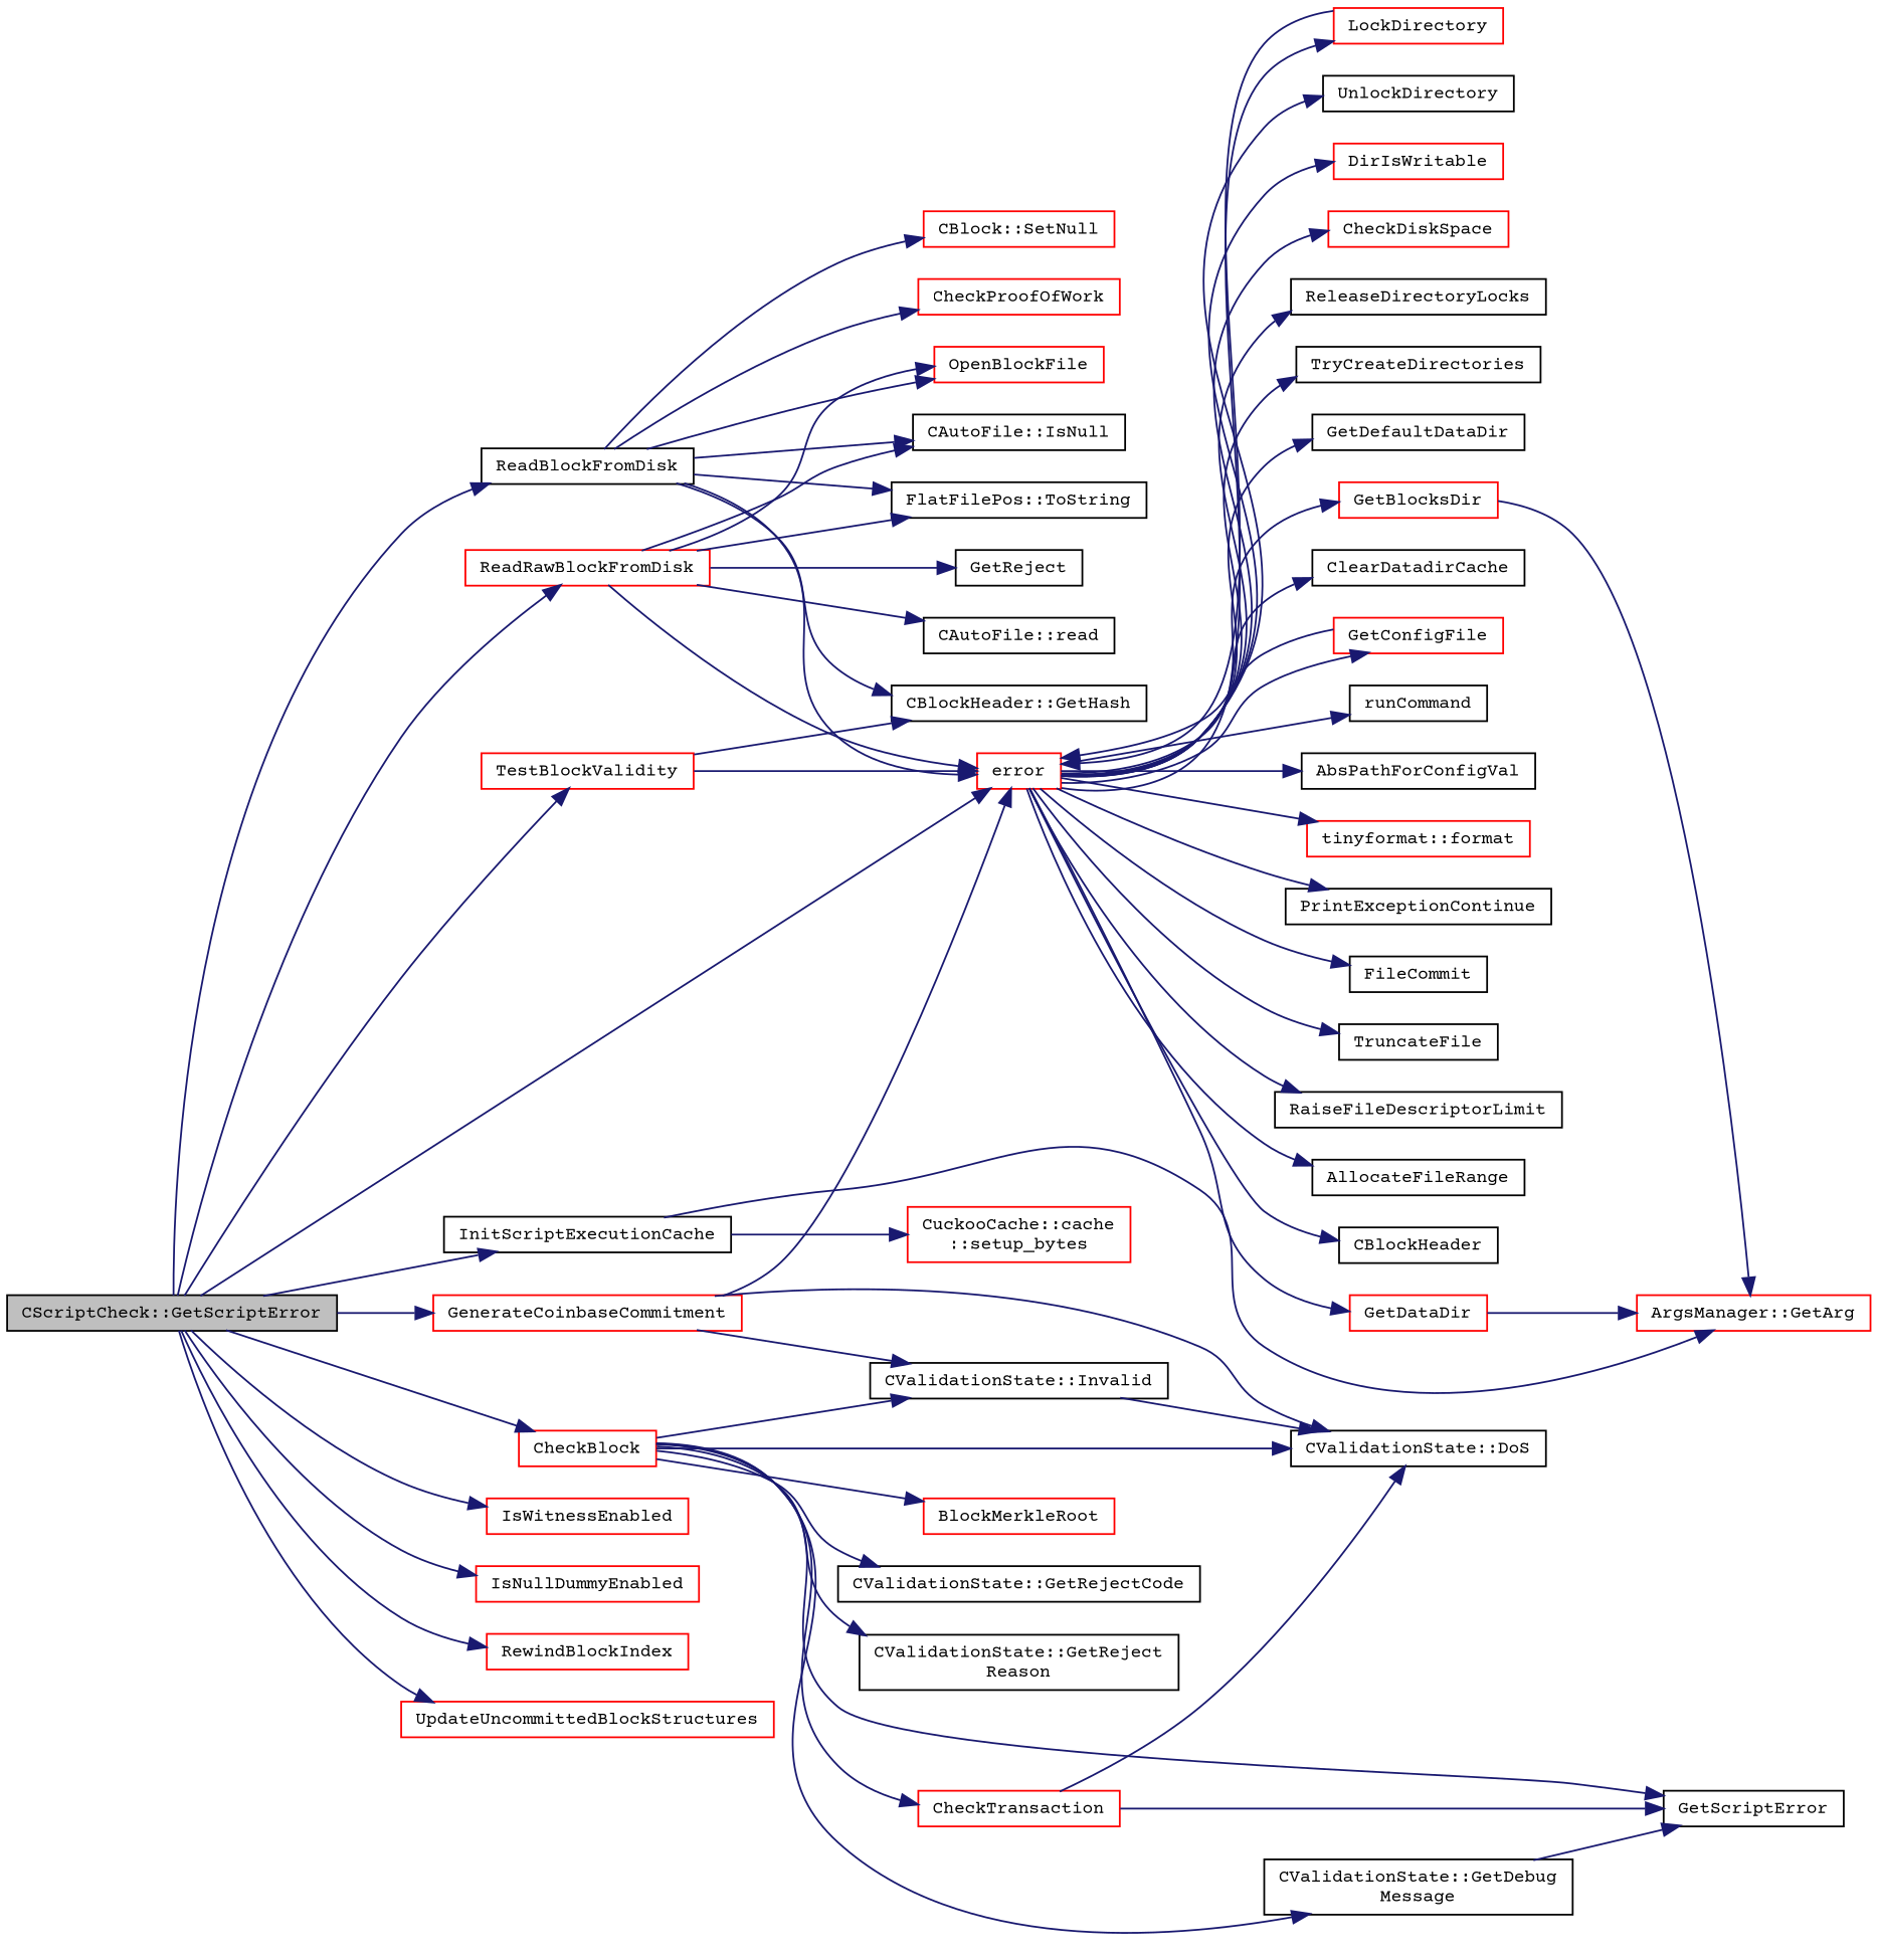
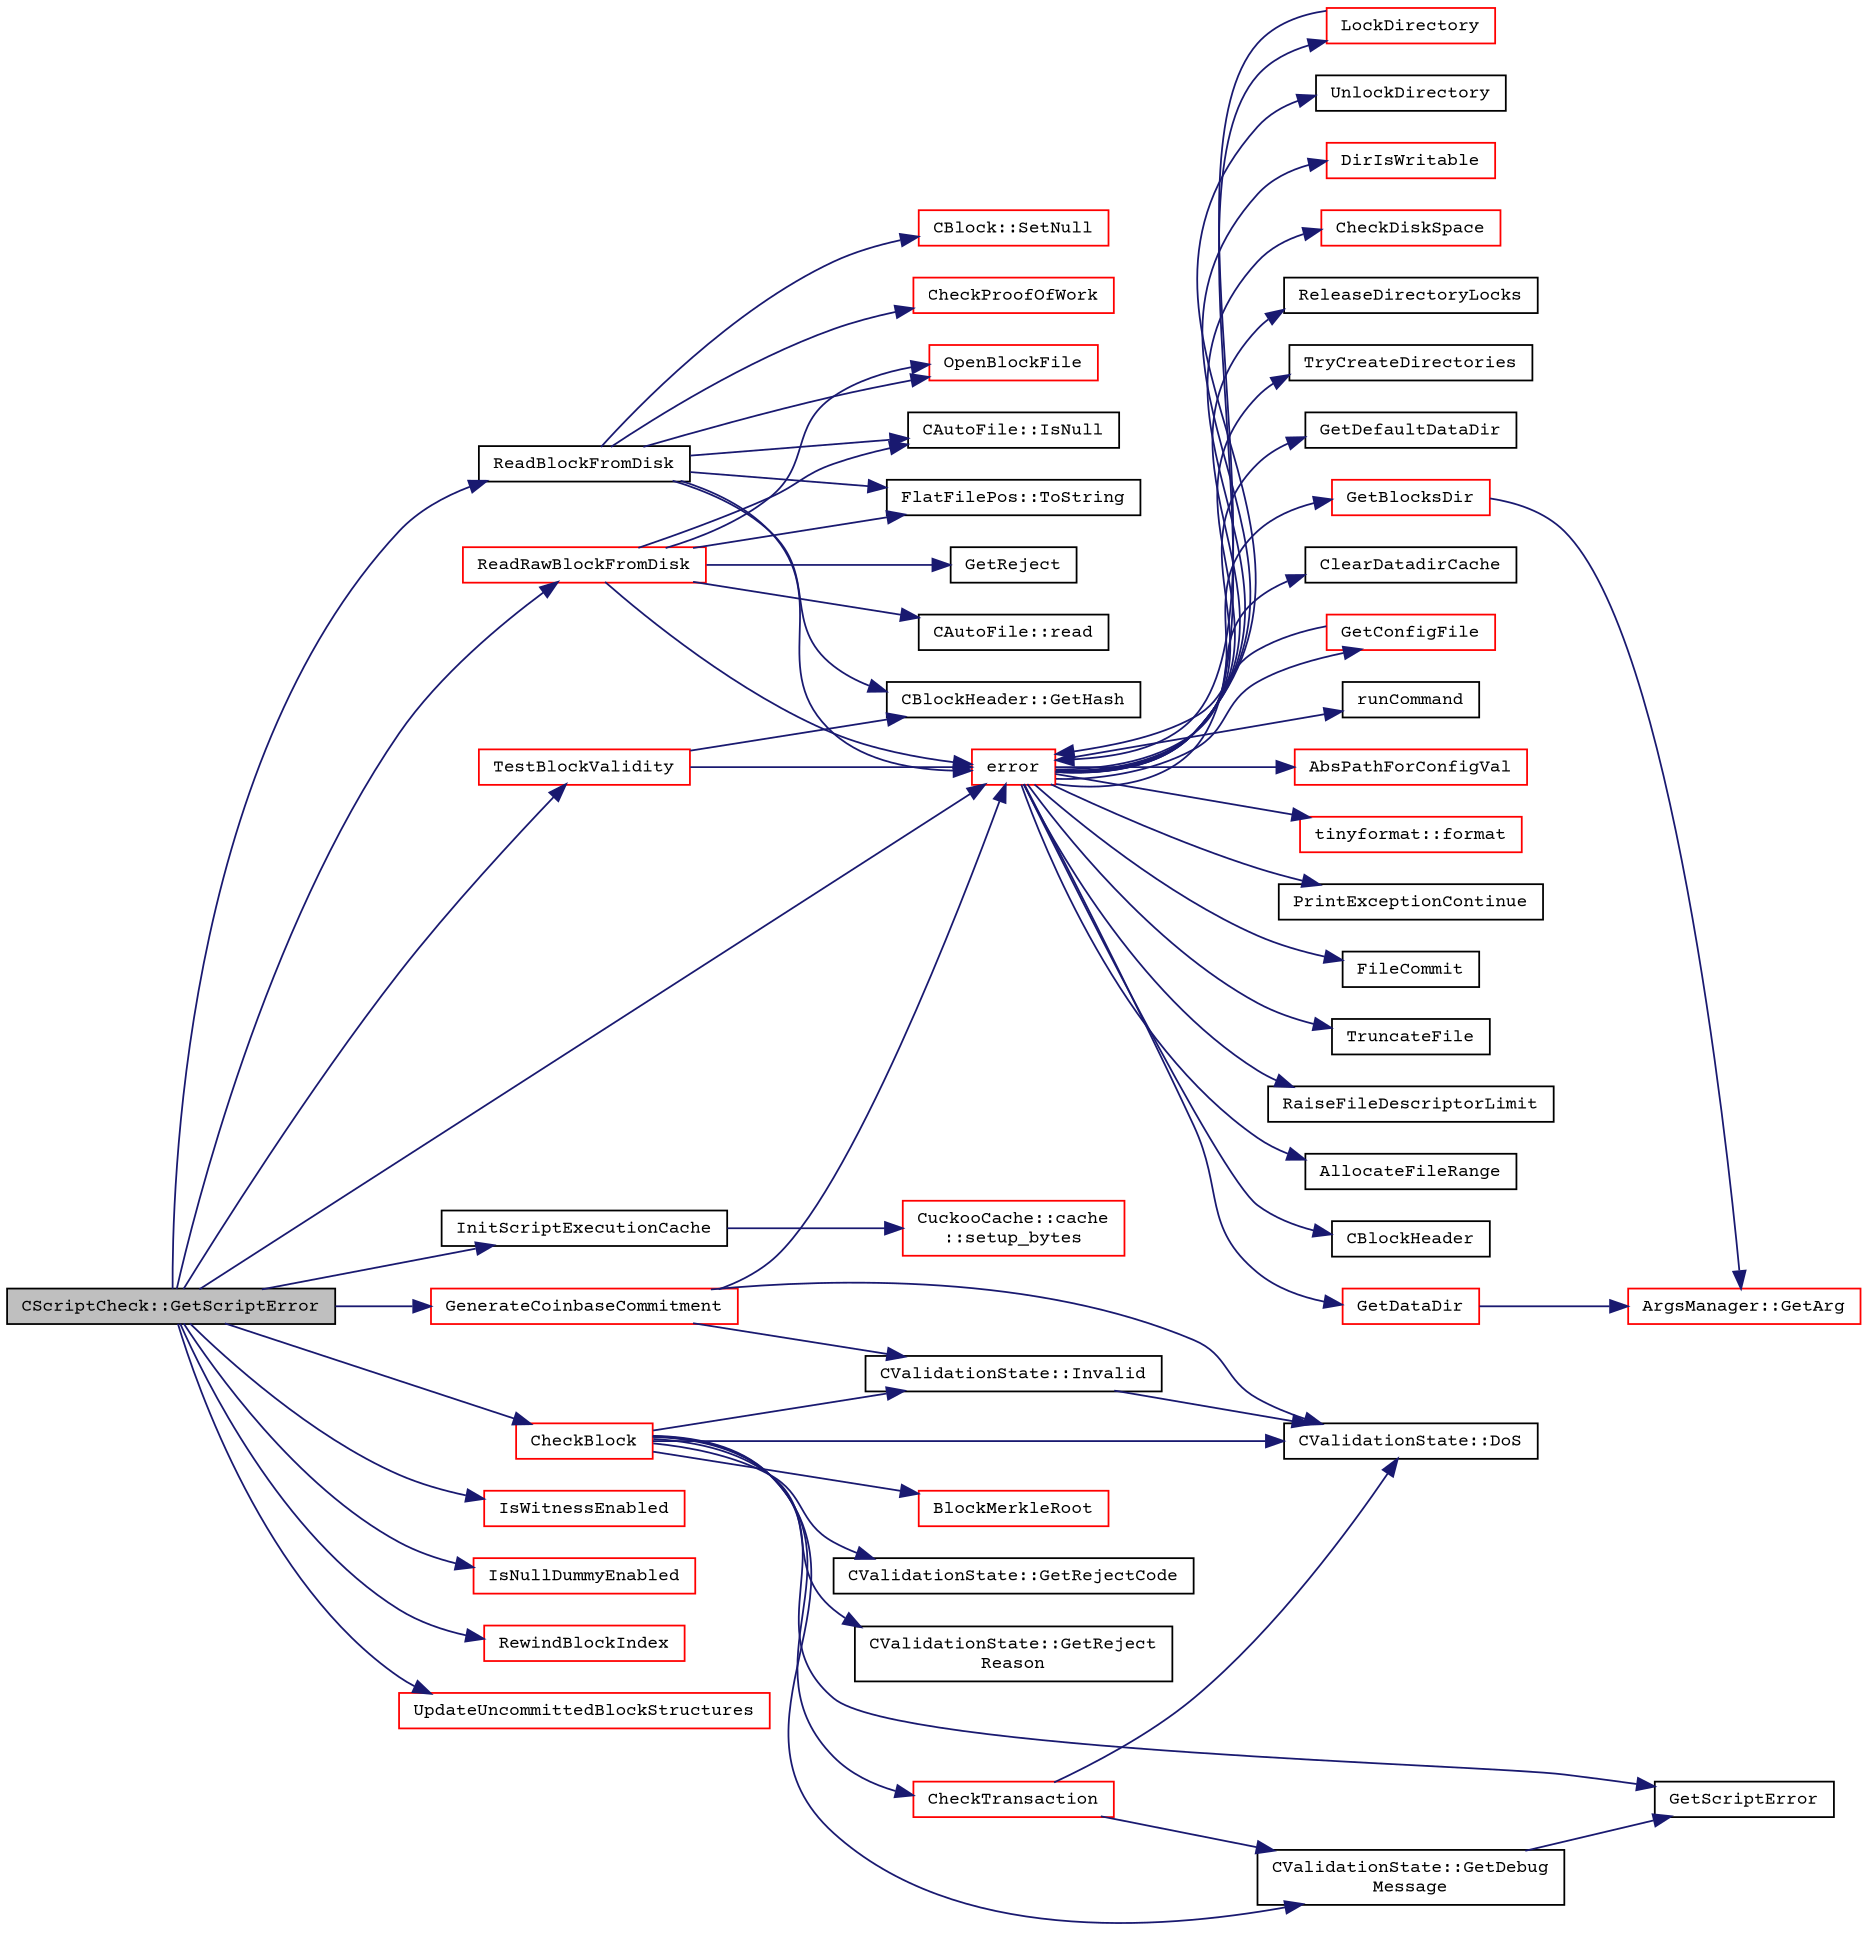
  digraph {
    fontname="Courier Prime"
    rankdir=LR
    node [color=black fillcolor=white fontname="Courier Prime" fontsize=10 shape=record style=filled]
    edge [color=midnightblue fontname="Courier Prime" fontsize=10 labelfontname=Helvetica labelfontsize=10 style=solid]
    n1 [fillcolor=grey75 fontcolor=black height=0.2 label="CScriptCheck::GetScriptError" width=0.4]
    n2 [color=red height=0.2 label=error width=0.4]
    n3 [height=0.2 label=InitScriptExecutionCache width=0.4]
    n4 [height=0.2 label=ReadBlockFromDisk width=0.4]
    n5 [color=red height=0.2 label=ReadRawBlockFromDisk width=0.4]
    n6 [color=red height=0.2 label=CheckBlock width=0.4]
    n7 [color=red height=0.2 label=TestBlockValidity width=0.4]
    n8 [color=red height=0.2 label=IsWitnessEnabled width=0.4]
    n9 [color=red height=0.2 label=IsNullDummyEnabled width=0.4]
    n10 [color=red height=0.2 label=RewindBlockIndex width=0.4]
    n11 [color=red height=0.2 label=UpdateUncommittedBlockStructures width=0.4]
    n12 [color=red height=0.2 label=GenerateCoinbaseCommitment width=0.4]
    n13 [color=red height=0.2 label="tinyformat::format" width=0.4]
    n14 [height=0.2 label=PrintExceptionContinue width=0.4]
    n15 [height=0.2 label=FileCommit width=0.4]
    n16 [height=0.2 label=TruncateFile width=0.4]
    n17 [height=0.2 label=RaiseFileDescriptorLimit width=0.4]
    n18 [height=0.2 label=AllocateFileRange width=0.4]
    n19 [height=0.2 label=CBlockHeader width=0.4]
    n20 [color=red height=0.2 label=LockDirectory width=0.4]
    n21 [height=0.2 label=UnlockDirectory width=0.4]
    n22 [color=red height=0.2 label=DirIsWritable width=0.4]
    n23 [color=red height=0.2 label=CheckDiskSpace width=0.4]
    n24 [height=0.2 label=ReleaseDirectoryLocks width=0.4]
    n25 [height=0.2 label=TryCreateDirectories width=0.4]
    n26 [height=0.2 label=GetDefaultDataDir width=0.4]
    n27 [color=red height=0.2 label=GetBlocksDir width=0.4]
    n28 [color=red height=0.2 label=GetDataDir width=0.4]
    n29 [height=0.2 label=ClearDatadirCache width=0.4]
    n30 [color=red height=0.2 label=GetConfigFile width=0.4]
    n31 [height=0.2 label=runCommand width=0.4]
-   n32 [height=0.2 label=AbsPathForConfigVal width=0.4]
+   n32 [color=red height=0.2 label=AbsPathForConfigVal width=0.4]
    n33 [color=red height=0.2 label="ArgsManager::GetArg" width=0.4]
    n34 [color=red height=0.2 label="CuckooCache::cache\l::setup_bytes" width=0.4]
    n35 [color=red height=0.2 label="CBlock::SetNull" width=0.4]
    n36 [color=red height=0.2 label=OpenBlockFile width=0.4]
    n37 [height=0.2 label="CAutoFile::IsNull" width=0.4]
    n38 [height=0.2 label="FlatFilePos::ToString" width=0.4]
    n39 [color=red height=0.2 label=CheckProofOfWork width=0.4]
    n40 [height=0.2 label="CBlockHeader::GetHash" width=0.4]
    n41 [height=0.2 label=GetReject width=0.4]
    n42 [height=0.2 label="CAutoFile::read" width=0.4]
    n43 [color=red height=0.2 label=BlockMerkleRoot width=0.4]
    n44 [height=0.2 label="CValidationState::DoS" width=0.4]
    n45 [height=0.2 label=GetScriptError width=0.4]
    n46 [color=red height=0.2 label=CheckTransaction width=0.4]
    n47 [height=0.2 label="CValidationState::Invalid" width=0.4]
    n48 [height=0.2 label="CValidationState::GetRejectCode" width=0.4]
    n49 [height=0.2 label="CValidationState::GetReject\lReason" width=0.4]
    n50 [height=0.2 label="CValidationState::GetDebug\lMessage" width=0.4]
    n1 -> n2
    n1 -> n3
    n1 -> n4
    n1 -> n5
    n1 -> n6
    n1 -> n7
    n1 -> n8
    n1 -> n9
    n1 -> n10
    n1 -> n11
    n1 -> n12
    n2 -> n13
    n2 -> n14
    n2 -> n15
    n2 -> n16
    n2 -> n17
    n2 -> n18
    n2 -> n19
    n2 -> n20
    n2 -> n21
    n2 -> n22
    n2 -> n23
    n2 -> n24
    n2 -> n25
    n2 -> n26
    n2 -> n27
    n2 -> n28
    n2 -> n29
    n2 -> n30
    n2 -> n31
    n2 -> n32
-   n3 -> n33
    n3 -> n34
    n4 -> n2
    n4 -> n35
    n4 -> n36
    n4 -> n37
    n4 -> n38
    n4 -> n39
    n4 -> n40
    n5 -> n2
    n5 -> n36
    n5 -> n37
    n5 -> n38
    n5 -> n41
    n5 -> n42
    n6 -> n43
    n6 -> n44
    n6 -> n45
    n6 -> n46
    n6 -> n47
    n6 -> n48
    n6 -> n49
    n6 -> n50
    n7 -> n2
    n7 -> n40
    n12 -> n2
    n12 -> n44
    n12 -> n47
    n20 -> n2
    n27 -> n33
    n28 -> n33
    n30 -> n2
    n46 -> n44
-   n46 -> n45
+   n46 -> n50
    n47 -> n44
    n50 -> n45
  }
